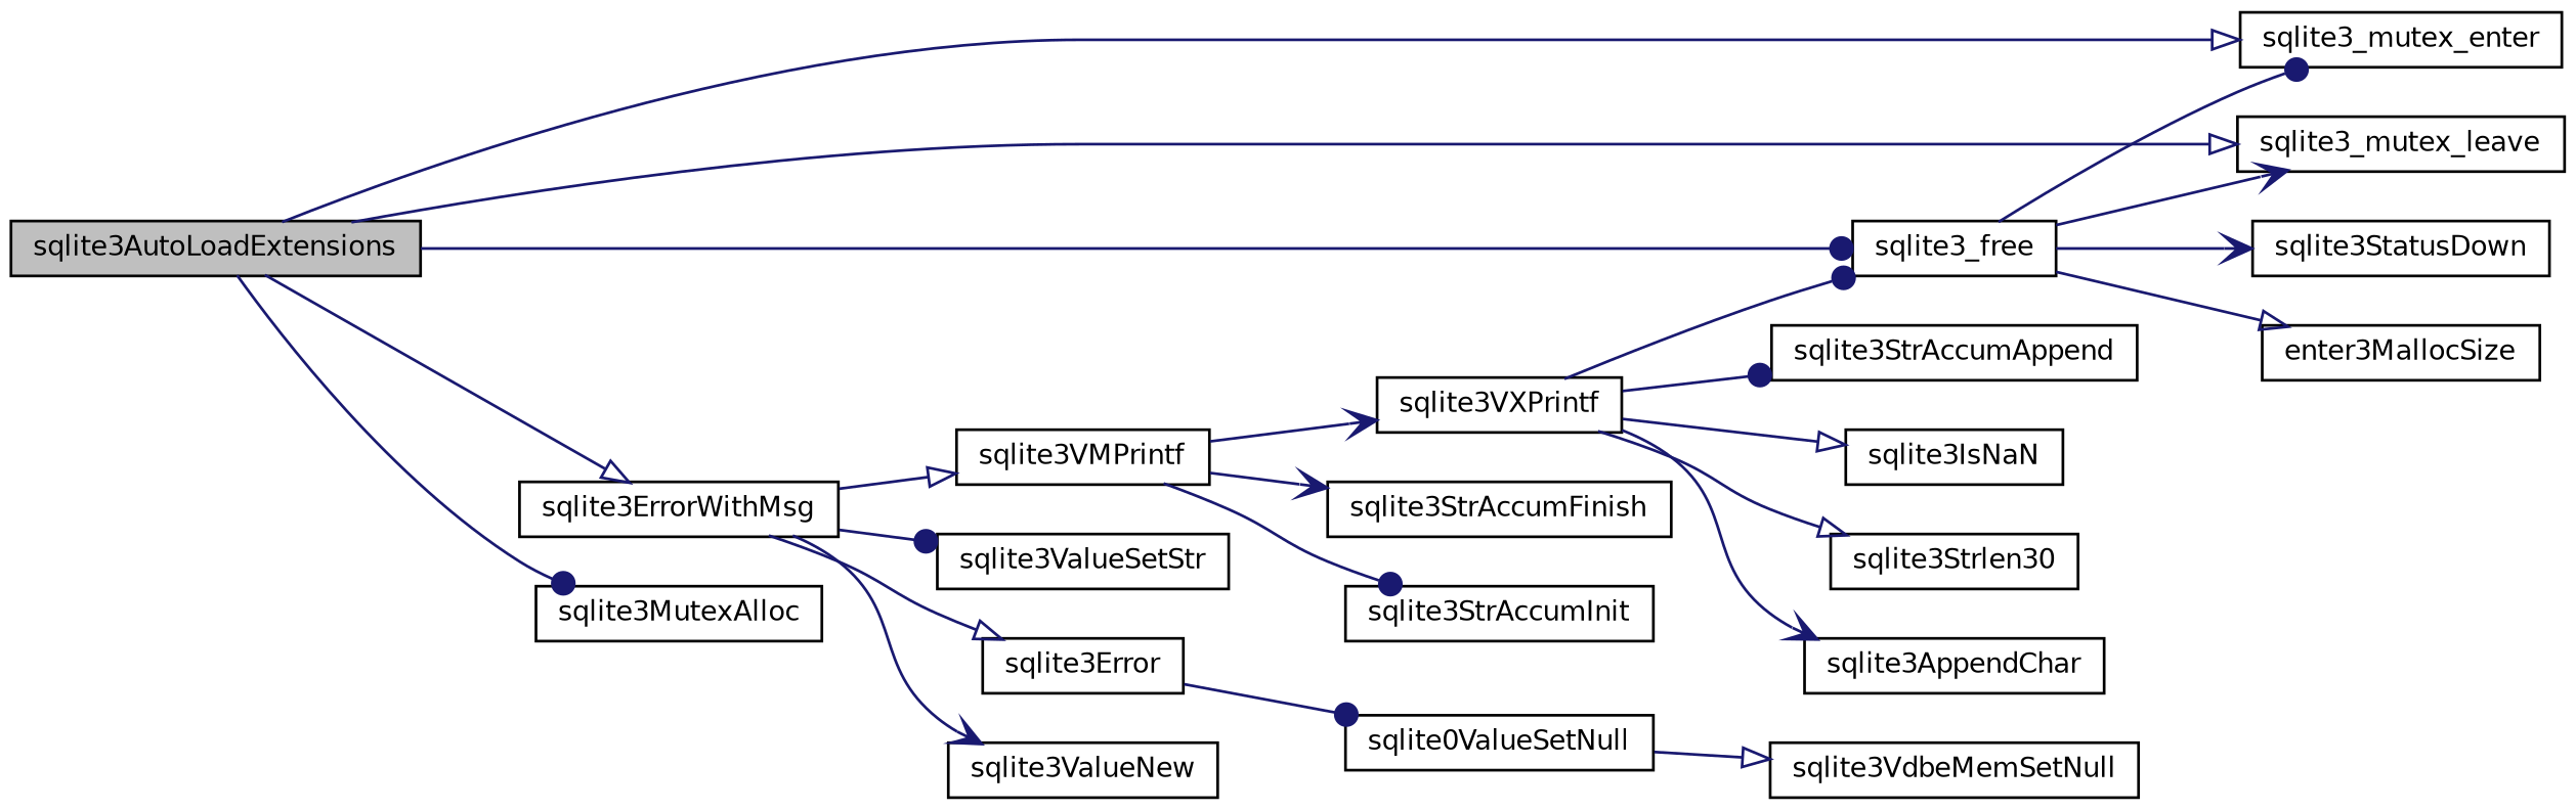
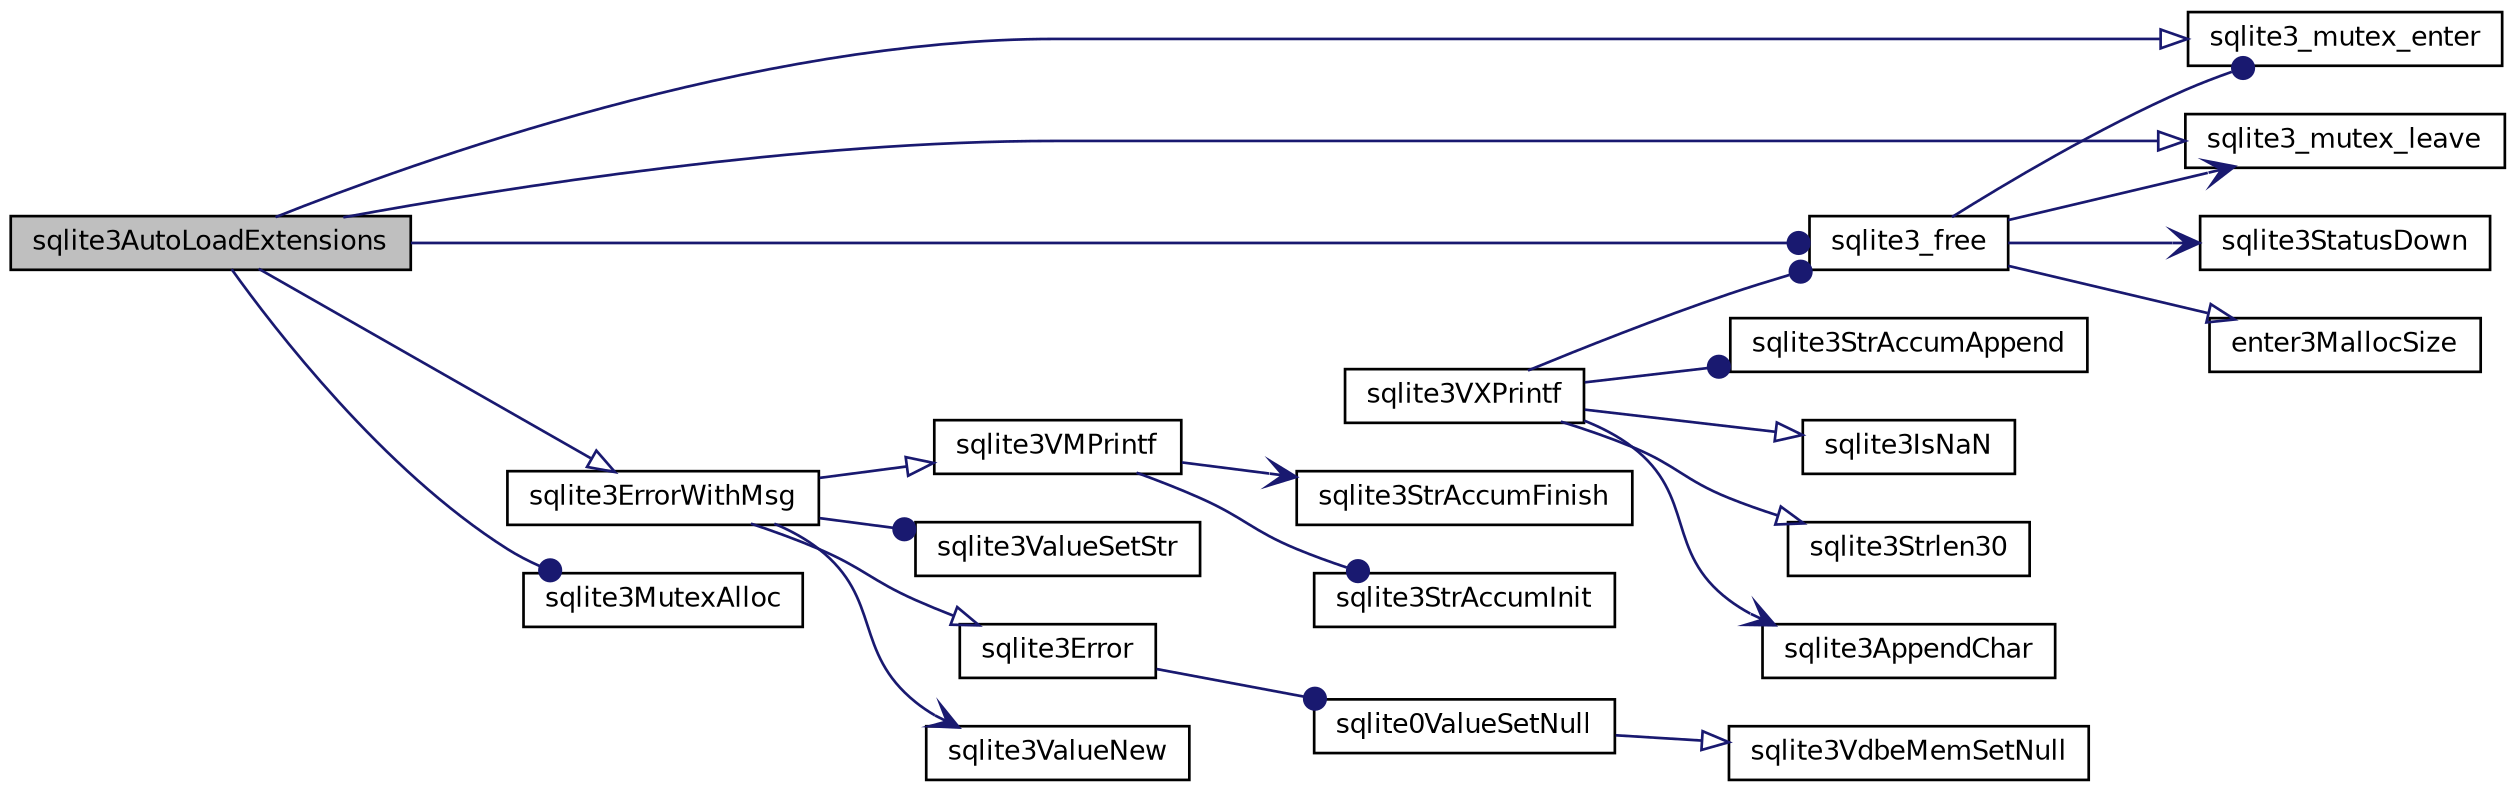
  digraph {
    rankdir=LR
    node [color=black fillcolor=white fontname=Helvetica fontsize=10 shape=record style=filled]
    edge [arrowhead=onormal color=midnightblue fontname=Helvetica fontsize=10 labelfontname=Helvetica labelfontsize=10 style=solid]
    n1 [fillcolor=grey75 fontcolor=black height=0.2 label=sqlite3AutoLoadExtensions width=0.4]
    n2 [height=0.2 label=sqlite3_free width=0.4]
    n3 [height=0.2 label=sqlite3_mutex_enter width=0.4]
    n4 [height=0.2 label=sqlite3_mutex_leave width=0.4]
    n5 [height=0.2 label=sqlite3ErrorWithMsg width=0.4]
    n6 [height=0.2 label=sqlite3MutexAlloc width=0.4]
    n7 [height=0.2 label=enter3MallocSize width=0.4]
    n8 [height=0.2 label=sqlite3StatusDown width=0.4]
    n9 [height=0.2 label=sqlite3Error width=0.4]
    n10 [height=0.2 label=sqlite3ValueNew width=0.4]
    n11 [height=0.2 label=sqlite3VMPrintf width=0.4]
    n12 [height=0.2 label=sqlite3ValueSetStr width=0.4]
    n13 [height=0.2 label=sqlite0ValueSetNull width=0.4]
    n14 [height=0.2 label=sqlite3StrAccumInit width=0.4]
    n15 [height=0.2 label=sqlite3VXPrintf width=0.4]
    n16 [height=0.2 label=sqlite3StrAccumFinish width=0.4]
    n17 [height=0.2 label=sqlite3VdbeMemSetNull width=0.4]
    n18 [height=0.2 label=sqlite3StrAccumAppend width=0.4]
    n19 [height=0.2 label=sqlite3IsNaN width=0.4]
    n20 [height=0.2 label=sqlite3Strlen30 width=0.4]
    n21 [height=0.2 label=sqlite3AppendChar width=0.4]
    n1 -> n2 [arrowhead=dot]
    n1 -> n3
    n1 -> n4
    n1 -> n5
    n1 -> n6 [arrowhead=dot]
    n2 -> n3 [arrowhead=dot]
    n2 -> n4 [arrowhead=vee]
    n2 -> n7
    n2 -> n8 [arrowhead=vee]
    n5 -> n9
    n5 -> n10 [arrowhead=vee]
    n5 -> n11
    n5 -> n12 [arrowhead=dot]
    n9 -> n13 [arrowhead=dot]
    n11 -> n14 [arrowhead=dot]
-   n11 -> n15 [arrowhead=vee]
    n11 -> n16 [arrowhead=vee]
    n13 -> n17
    n15 -> n2 [arrowhead=dot]
    n15 -> n18 [arrowhead=dot]
    n15 -> n19
    n15 -> n20
    n15 -> n21 [arrowhead=vee]
  }
